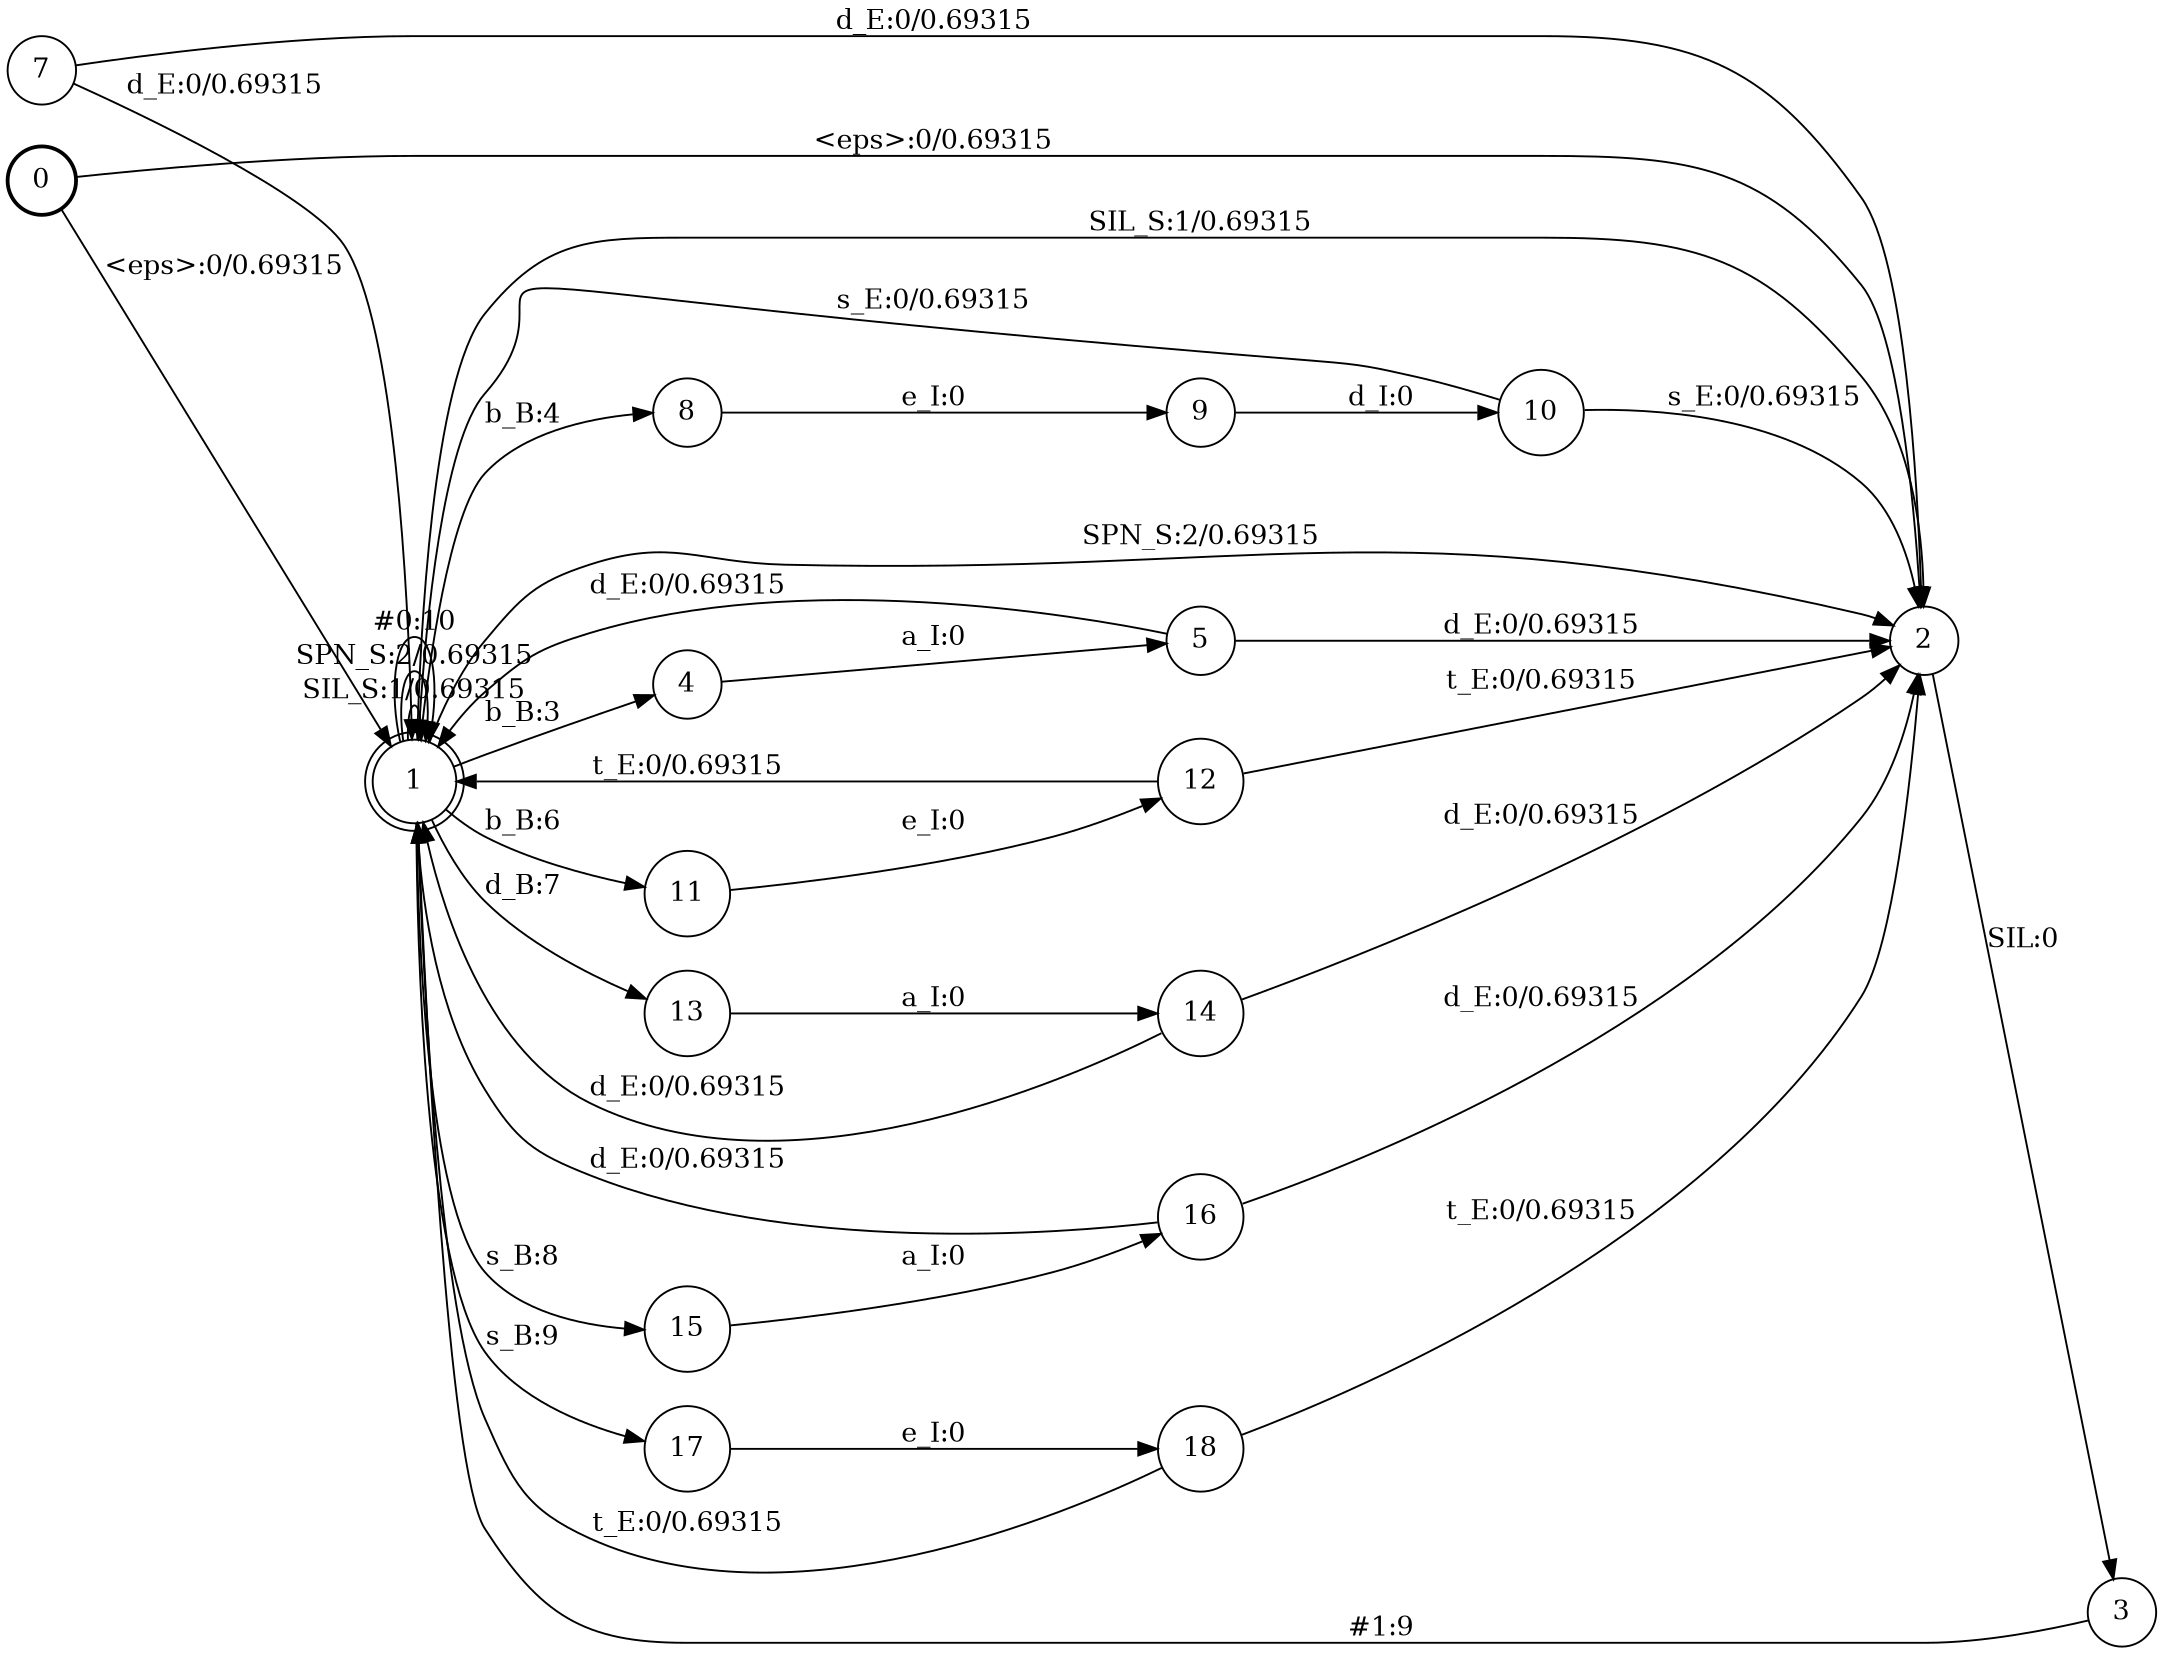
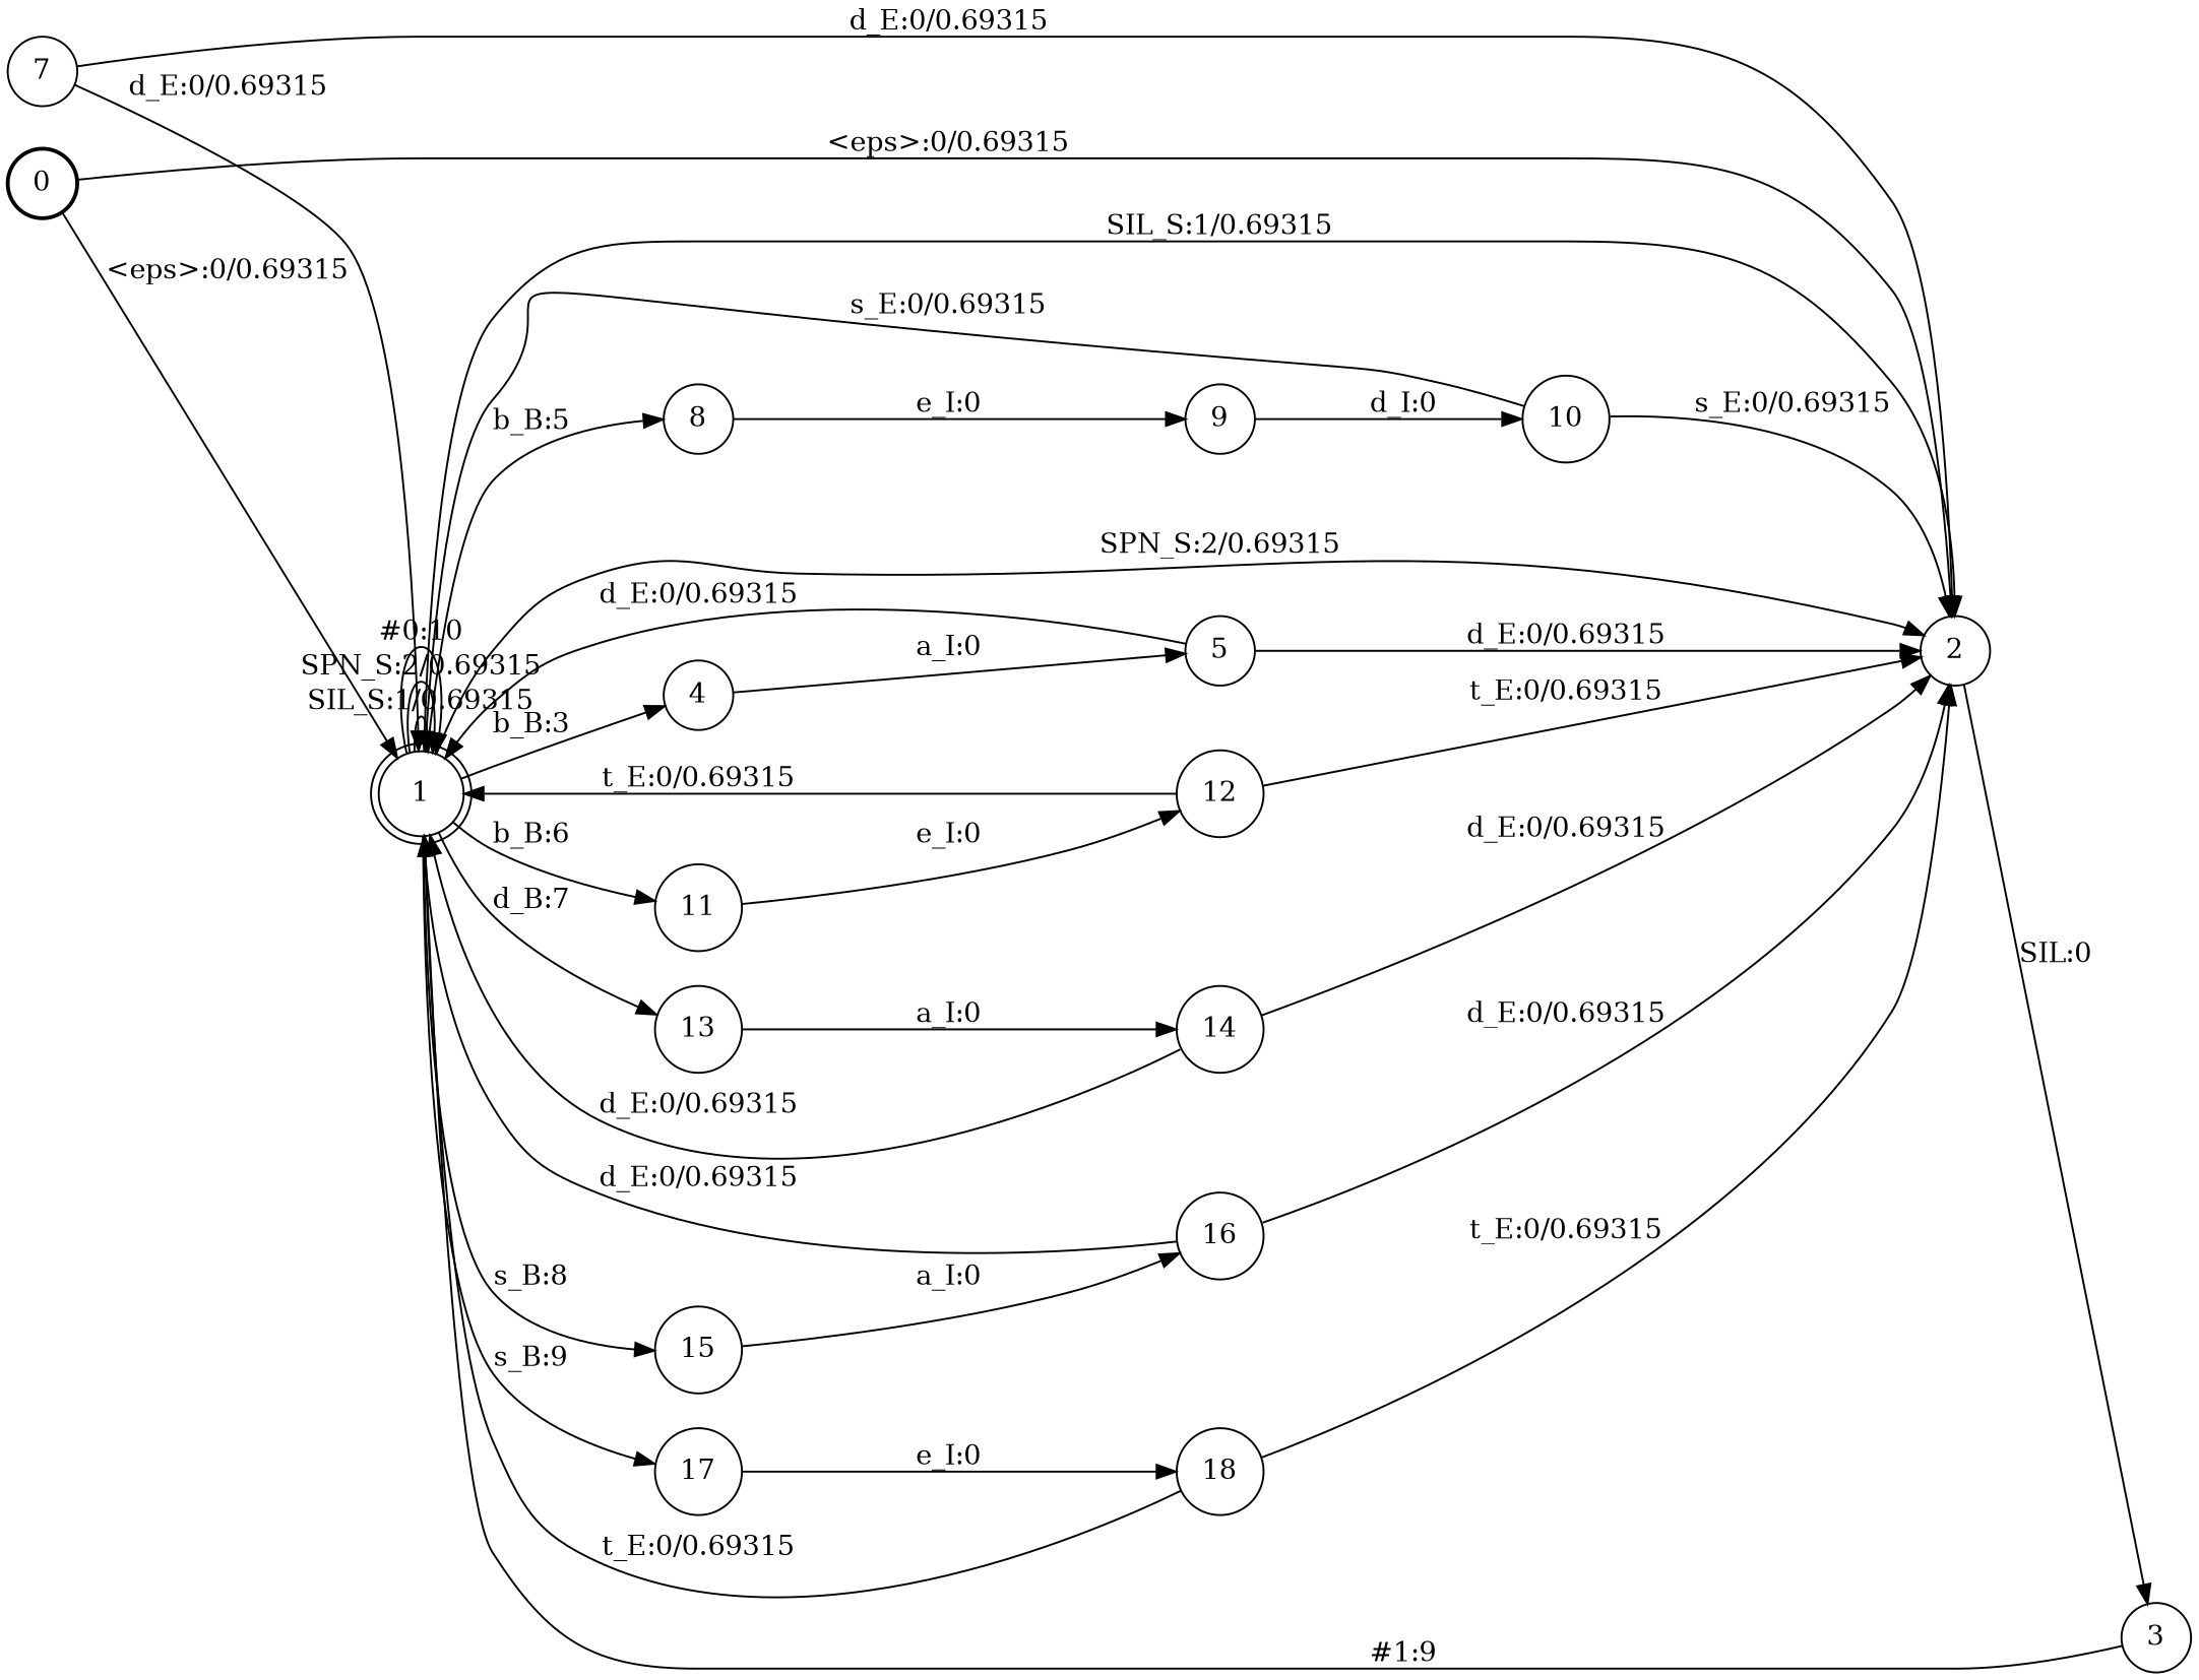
  digraph {
    nodesep=0.25
    rankdir=LR
    ranksep=0.4
    node [fontsize=14 shape=circle style=solid]
    edge [fontsize=14]
    n1 [label=0 style=bold]
    n2 [label=1 shape=doublecircle]
    n3 [label=2]
    n4 [label=4]
    n5 [label=8]
    n6 [label=11]
    n7 [label=13]
    n8 [label=15]
    n9 [label=17]
    n10 [label=3]
    n11 [label=5]
    n12 [label=9]
    n13 [label=12]
    n14 [label=14]
    n15 [label=16]
    n16 [label=18]
    n17 [label=7]
    n18 [label=10]
    n1 -> n2 [label="<eps>:0/0.69315"]
    n1 -> n3 [label="<eps>:0/0.69315"]
    n2 -> n2 [label="SIL_S:1/0.69315"]
    n2 -> n2 [label="SPN_S:2/0.69315"]
    n2 -> n2 [label="#0:10"]
    n2 -> n3 [label="SIL_S:1/0.69315"]
    n2 -> n3 [label="SPN_S:2/0.69315"]
    n2 -> n4 [label="b_B:3"]
-   n2 -> n5 [label="b_B:4"]
+   n2 -> n5 [label="b_B:5"]
    n2 -> n6 [label="b_B:6"]
    n2 -> n7 [label="d_B:7"]
    n2 -> n8 [label="s_B:8"]
    n2 -> n9 [label="s_B:9"]
    n3 -> n10 [label="SIL:0"]
    n4 -> n11 [label="a_I:0"]
    n5 -> n12 [label="e_I:0"]
    n6 -> n13 [label="e_I:0"]
    n7 -> n14 [label="a_I:0"]
    n8 -> n15 [label="a_I:0"]
    n9 -> n16 [label="e_I:0"]
    n10 -> n2 [label="#1:9"]
    n11 -> n2 [label="d_E:0/0.69315"]
    n11 -> n3 [label="d_E:0/0.69315"]
    n12 -> n18 [label="d_I:0"]
    n13 -> n2 [label="t_E:0/0.69315"]
    n13 -> n3 [label="t_E:0/0.69315"]
    n14 -> n2 [label="d_E:0/0.69315"]
    n14 -> n3 [label="d_E:0/0.69315"]
    n15 -> n2 [label="d_E:0/0.69315"]
    n15 -> n3 [label="d_E:0/0.69315"]
    n16 -> n2 [label="t_E:0/0.69315"]
    n16 -> n3 [label="t_E:0/0.69315"]
    n17 -> n2 [label="d_E:0/0.69315"]
    n17 -> n3 [label="d_E:0/0.69315"]
    n18 -> n2 [label="s_E:0/0.69315"]
    n18 -> n3 [label="s_E:0/0.69315"]
  }
